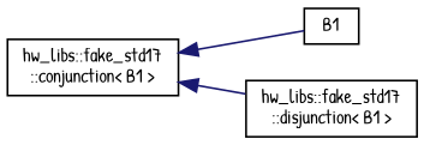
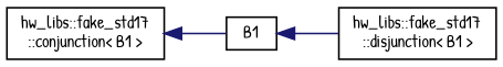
  digraph {
    fontname="Patrick Hand"
    rankdir=LR
    node [color=black fillcolor=white fontname="Patrick Hand" fontsize=10 shape=record style=filled]
    edge [color=midnightblue dir=back fontname="Patrick Hand" fontsize=10 labelfontname=Helvetica labelfontsize=10 style=solid]
    n1 [height=0.2 label=B1 width=0.4]
    n2 [height=0.2 label="hw_libs::fake_std17\l::disjunction\< B1 \>" width=0.4]
    n3 [height=0.2 label="hw_libs::fake_std17\l::conjunction\< B1 \>" width=0.4]
-   n3 -> n2
+   n1 -> n2
    n3 -> n1
  }
